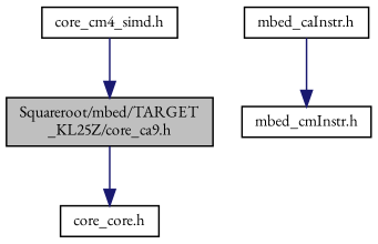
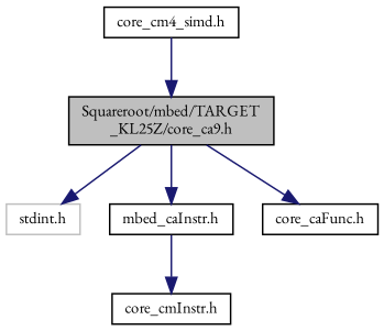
  digraph {
    fontname="EB Garamond"
    node [color=black fillcolor=white fontname="EB Garamond" fontsize=10 shape=record style=filled]
    edge [color=midnightblue fontname="EB Garamond" fontsize=10 labelfontname=Helvetica labelfontsize=10 style=solid]
    n1 [fillcolor=grey75 fontcolor=black height=0.2 label="Squareroot/mbed/TARGET\l_KL25Z/core_ca9.h" width=0.4]
+   n2 [color=grey75 height=0.2 label="stdint.h" width=0.4]
    n3 [height=0.2 label="mbed_caInstr.h" width=0.4]
-   n4 [height=0.2 label="core_core.h" width=0.4]
-   n5 [height=0.2 label="mbed_cmInstr.h" width=0.4]
+   n4 [height=0.2 label="core_caFunc.h" width=0.4]
+   n5 [height=0.2 label="core_cmInstr.h" width=0.4]
    n6 [height=0.2 label="core_cm4_simd.h" width=0.4]
+   n1 -> n2
+   n1 -> n3
    n1 -> n4
    n3 -> n5
    n6 -> n1
  }
